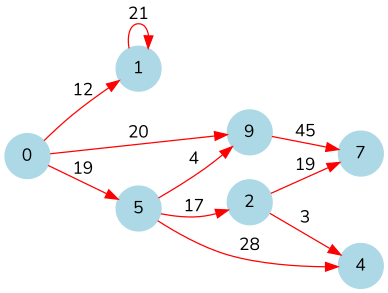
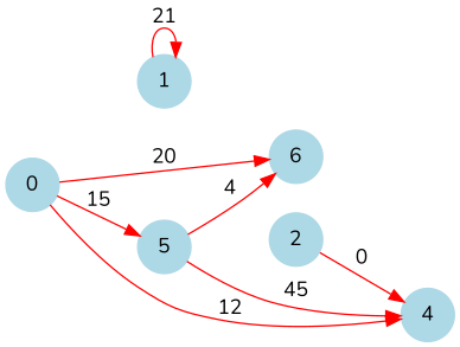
  digraph {
    fontname=Nunito
    rankdir=LR
    node [color=lightblue fontname=Nunito shape=circle style=filled]
    edge [color=red fontname=Nunito]
    0
    1
    5
-   6 [label=9]
+   6
    2
    4
-   7
-   0 -> 1 [label=12]
-   0 -> 5 [label=19]
+   0 -> 4 [label=12]
+   0 -> 5 [label=15]
    0 -> 6 [label=20]
    1 -> 1 [label=21]
    5 -> 6 [label=4]
-   5 -> 2 [label=17]
-   5 -> 4 [label=28]
-   6 -> 7 [label=45]
-   2 -> 4 [label=3]
-   2 -> 7 [label=19]
+   5 -> 4 [label=45]
+   2 -> 4 [label=0]
  }
